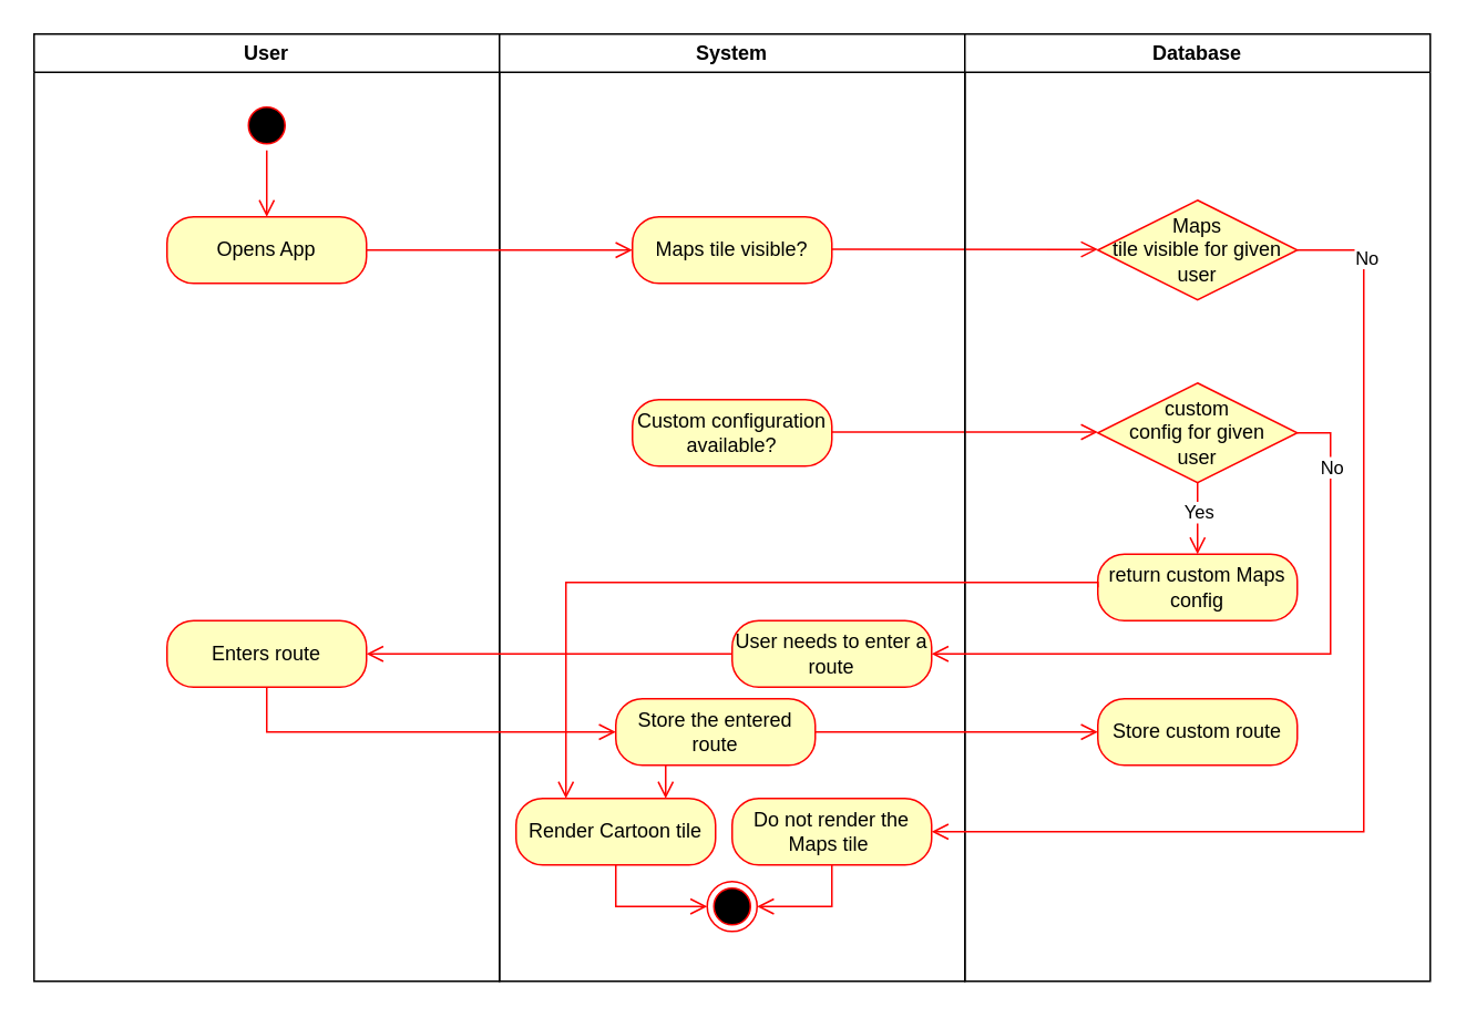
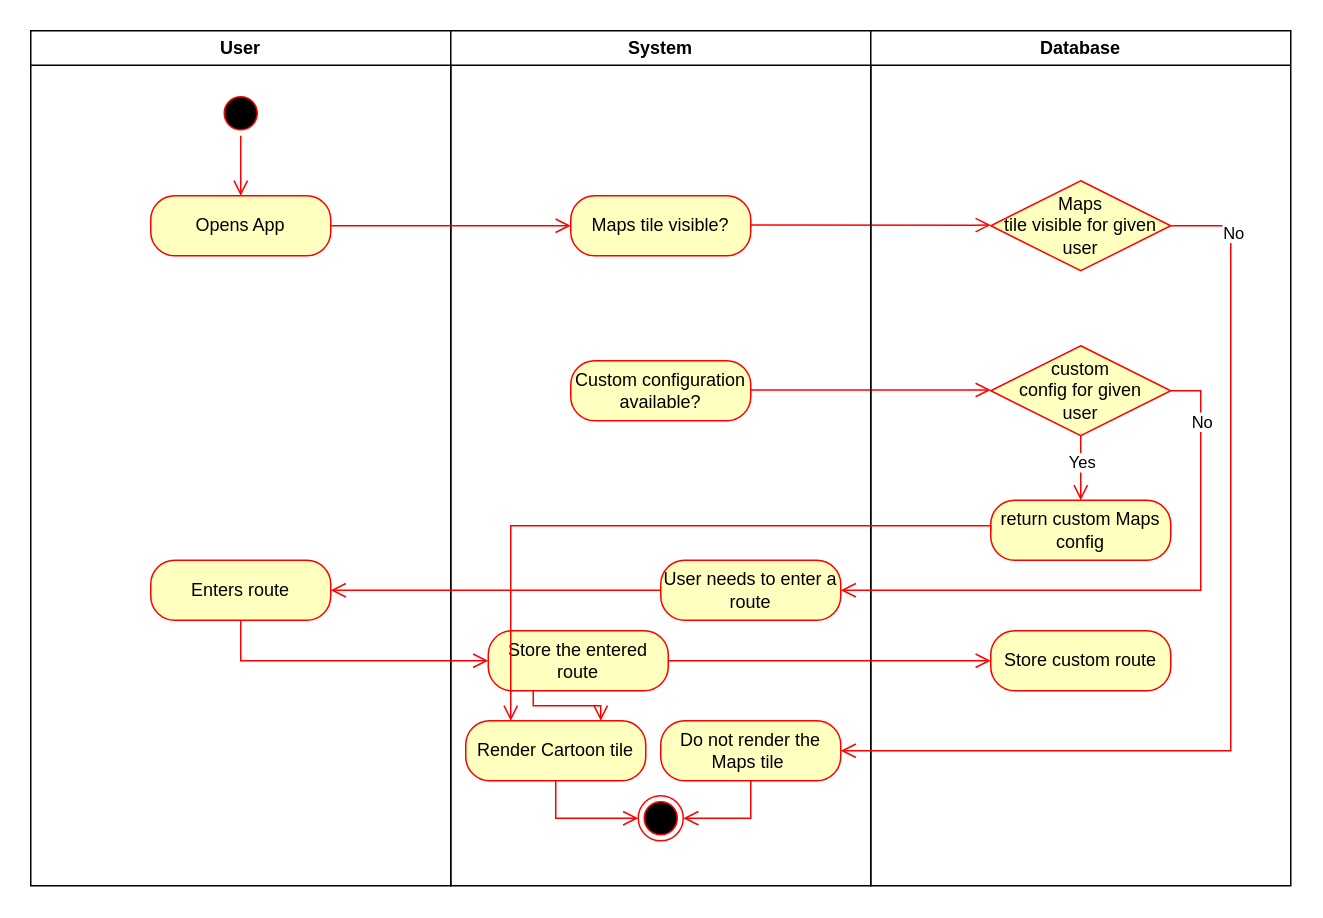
  <mxCell id="0" />
  <mxCell id="1" parent="0" />
  <mxCell id="2" value="User" style="swimlane;whiteSpace=wrap" vertex="1" parent="1"><mxGeometry x="20" y="20" width="280" height="570" as="geometry" /></mxCell>
  <mxCell id="3" value="" style="ellipse;shape=startState;fillColor=#000000;strokeColor=#ff0000;" vertex="1" parent="2"><mxGeometry x="125" y="40" width="30" height="30" as="geometry" /></mxCell>
  <mxCell id="4" value="" style="edgeStyle=elbowEdgeStyle;elbow=horizontal;verticalAlign=bottom;endArrow=open;endSize=8;strokeColor=#FF0000;endFill=1;rounded=0" edge="1" parent="2" source="3"><mxGeometry x="125" y="40" as="geometry"><mxPoint x="140" y="110" as="targetPoint" /></mxGeometry></mxCell>
  <mxCell id="5" value="Opens App" style="rounded=1;whiteSpace=wrap;html=1;arcSize=40;fontColor=#000000;fillColor=#ffffc0;strokeColor=#ff0000;" vertex="1" parent="2"><mxGeometry x="80" y="110" width="120" height="40" as="geometry" /></mxCell>
  <mxCell id="6" value="Enters route" style="rounded=1;whiteSpace=wrap;html=1;arcSize=40;fontColor=#000000;fillColor=#ffffc0;strokeColor=#ff0000;" vertex="1" parent="2"><mxGeometry x="80" y="353" width="120" height="40" as="geometry" /></mxCell>
  <mxCell id="7" value="System" style="swimlane;whiteSpace=wrap" vertex="1" parent="1"><mxGeometry x="300" y="20" width="280" height="570" as="geometry" /></mxCell>
  <mxCell id="8" value="" style="ellipse;shape=endState;fillColor=#000000;strokeColor=#ff0000" vertex="1" parent="7"><mxGeometry x="125" y="510" width="30" height="30" as="geometry" /></mxCell>
  <mxCell id="9" value="Maps tile visible?" style="rounded=1;whiteSpace=wrap;html=1;arcSize=40;fontColor=#000000;fillColor=#ffffc0;strokeColor=#ff0000;" vertex="1" parent="7"><mxGeometry x="80" y="110" width="120" height="40" as="geometry" /></mxCell>
  <mxCell id="10" value="" style="edgeStyle=orthogonalEdgeStyle;html=1;align=left;verticalAlign=top;endArrow=open;endSize=8;strokeColor=#ff0000;rounded=0;exitX=1;exitY=0.5;exitDx=0;exitDy=0;entryX=0;entryY=0.5;entryDx=0;entryDy=0;" edge="1" parent="7"><mxGeometry x="-0.75" y="-20" relative="1" as="geometry"><mxPoint x="360" y="129.58" as="targetPoint" /><mxPoint x="200" y="129.58" as="sourcePoint" /><Array as="points"><mxPoint x="350" y="129.58" /><mxPoint x="350" y="129.58" /></Array><mxPoint as="offset" /></mxGeometry></mxCell>
  <mxCell id="11" value="Custom configuration available?" style="rounded=1;whiteSpace=wrap;html=1;arcSize=40;fontColor=#000000;fillColor=#ffffc0;strokeColor=#ff0000;" vertex="1" parent="7"><mxGeometry x="80" y="220" width="120" height="40" as="geometry" /></mxCell>
  <mxCell id="12" value="Do not render the Maps tile&amp;nbsp;&lt;span style=&quot;color: rgba(0 , 0 , 0 , 0) ; font-family: monospace ; font-size: 0px&quot;&gt;%3CmxGraphModel%3E%3Croot%3E%3CmxCell%20id%3D%220%22%2F%3E%3CmxCell%20id%3D%221%22%20parent%3D%220%22%2F%3E%3CmxCell%20id%3D%222%22%20value%3D%22Call%20NASA%20API%22%20style%3D%22rounded%3D1%3BwhiteSpace%3Dwrap%3Bhtml%3D1%3BarcSize%3D40%3BfontColor%3D%23000000%3BfillColor%3D%23ffffc0%3BstrokeColor%3D%23ff0000%3B%22%20vertex%3D%221%22%20parent%3D%221%22%3E%3CmxGeometry%20x%3D%22490%22%20y%3D%22280%22%20width%3D%22120%22%20height%3D%2240%22%20as%3D%22geometry%22%2F%3E%3C%2FmxCell%3E%3C%2Froot%3E%3C%2FmxGraphModel%3E t&lt;/span&gt;" style="rounded=1;whiteSpace=wrap;html=1;arcSize=40;fontColor=#000000;fillColor=#ffffc0;strokeColor=#ff0000;" vertex="1" parent="7"><mxGeometry x="140" y="460" width="120" height="40" as="geometry" /></mxCell>
  <mxCell id="13" value="" style="edgeStyle=orthogonalEdgeStyle;html=1;align=left;verticalAlign=top;endArrow=open;endSize=8;strokeColor=#ff0000;rounded=0;exitX=0.5;exitY=1;exitDx=0;exitDy=0;entryX=1;entryY=0.5;entryDx=0;entryDy=0;" edge="1" parent="7" source="12" target="8"><mxGeometry x="-0.75" y="-20" relative="1" as="geometry"><mxPoint x="360" y="490" as="targetPoint" /><mxPoint x="200" y="490" as="sourcePoint" /><Array as="points"><mxPoint x="200" y="525" /></Array><mxPoint as="offset" /></mxGeometry></mxCell>
  <mxCell id="14" value="Render Cartoon tile" style="rounded=1;whiteSpace=wrap;html=1;arcSize=40;fontColor=#000000;fillColor=#ffffc0;strokeColor=#ff0000;" vertex="1" parent="7"><mxGeometry x="10" y="460" width="120" height="40" as="geometry" /></mxCell>
  <mxCell id="15" value="" style="edgeStyle=orthogonalEdgeStyle;html=1;align=left;verticalAlign=top;endArrow=open;endSize=8;strokeColor=#ff0000;rounded=0;exitX=0.5;exitY=1;exitDx=0;exitDy=0;entryX=0;entryY=0.5;entryDx=0;entryDy=0;" edge="1" parent="7" source="14" target="8"><mxGeometry x="-0.75" y="-20" relative="1" as="geometry"><mxPoint x="80" y="490" as="targetPoint" /><mxPoint x="-80" y="490" as="sourcePoint" /><Array as="points"><mxPoint x="70" y="525" /></Array><mxPoint as="offset" /></mxGeometry></mxCell>
  <mxCell id="16" value="" style="edgeStyle=orthogonalEdgeStyle;html=1;align=left;verticalAlign=top;endArrow=open;endSize=8;strokeColor=#ff0000;rounded=0;exitX=1;exitY=0.5;exitDx=0;exitDy=0;entryX=0;entryY=0.5;entryDx=0;entryDy=0;" edge="1" parent="7"><mxGeometry x="-0.75" y="-20" relative="1" as="geometry"><mxPoint x="360" y="239.5" as="targetPoint" /><mxPoint x="200" y="239.5" as="sourcePoint" /><Array as="points"><mxPoint x="350" y="239.5" /><mxPoint x="350" y="239.5" /></Array><mxPoint as="offset" /></mxGeometry></mxCell>
  <mxCell id="17" value="User needs to enter a route" style="rounded=1;whiteSpace=wrap;html=1;arcSize=40;fontColor=#000000;fillColor=#ffffc0;strokeColor=#ff0000;" vertex="1" parent="7"><mxGeometry x="140" y="353" width="120" height="40" as="geometry" /></mxCell>
- <mxCell id="18" value="Store the entered route" style="rounded=1;whiteSpace=wrap;html=1;arcSize=40;fontColor=#000000;fillColor=#ffffc0;strokeColor=#ff0000;" vertex="1" parent="7"><mxGeometry x="70" y="400" width="120" height="40" as="geometry" /></mxCell>
+ <mxCell id="18" value="Store the entered route" style="rounded=1;whiteSpace=wrap;html=1;arcSize=40;fontColor=#000000;fillColor=#ffffc0;strokeColor=#ff0000;" vertex="1" parent="7"><mxGeometry x="25" y="400" width="120" height="40" as="geometry" /></mxCell>
  <mxCell id="19" value="" style="edgeStyle=orthogonalEdgeStyle;html=1;align=left;verticalAlign=top;endArrow=open;endSize=8;strokeColor=#ff0000;rounded=0;exitX=0.25;exitY=1;exitDx=0;exitDy=0;entryX=0.75;entryY=0;entryDx=0;entryDy=0;" edge="1" parent="7" source="18" target="14"><mxGeometry x="-0.75" y="-20" relative="1" as="geometry"><mxPoint x="90" y="140" as="targetPoint" /><mxPoint x="-70" y="140" as="sourcePoint" /><Array as="points" /><mxPoint as="offset" /></mxGeometry></mxCell>
  <mxCell id="20" value="Database" style="swimlane;whiteSpace=wrap;startSize=23;" vertex="1" parent="1"><mxGeometry x="580" y="20" width="280" height="570" as="geometry" /></mxCell>
  <mxCell id="21" value="Maps&lt;br&gt;tile visible for given user" style="rhombus;whiteSpace=wrap;html=1;fillColor=#ffffc0;strokeColor=#ff0000;" vertex="1" parent="20"><mxGeometry x="80" y="100" width="120" height="60" as="geometry" /></mxCell>
  <mxCell id="22" value="custom&lt;br&gt;config for given&lt;br&gt;user" style="rhombus;whiteSpace=wrap;html=1;fillColor=#ffffc0;strokeColor=#ff0000;" vertex="1" parent="20"><mxGeometry x="80" y="210" width="120" height="60" as="geometry" /></mxCell>
  <mxCell id="23" value="return custom Maps config" style="rounded=1;whiteSpace=wrap;html=1;arcSize=40;fontColor=#000000;fillColor=#ffffc0;strokeColor=#ff0000;" vertex="1" parent="20"><mxGeometry x="80" y="313" width="120" height="40" as="geometry" /></mxCell>
  <mxCell id="24" value="" style="edgeStyle=orthogonalEdgeStyle;html=1;align=left;verticalAlign=top;endArrow=open;endSize=8;strokeColor=#ff0000;rounded=0;exitX=0.5;exitY=1;exitDx=0;exitDy=0;entryX=0.5;entryY=0;entryDx=0;entryDy=0;" edge="1" parent="20" source="22" target="23"><mxGeometry x="-0.75" y="-20" relative="1" as="geometry"><mxPoint x="160" y="290" as="targetPoint" /><mxPoint y="290" as="sourcePoint" /><Array as="points" /><mxPoint as="offset" /></mxGeometry></mxCell>
  <mxCell id="25" value="Yes" style="edgeLabel;html=1;align=center;verticalAlign=middle;resizable=0;points=[];" vertex="1" connectable="0" parent="24"><mxGeometry x="-0.227" relative="1" as="geometry"><mxPoint as="offset" /></mxGeometry></mxCell>
  <mxCell id="26" value="Store custom route" style="rounded=1;whiteSpace=wrap;html=1;arcSize=40;fontColor=#000000;fillColor=#ffffc0;strokeColor=#ff0000;" vertex="1" parent="20"><mxGeometry x="80" y="400" width="120" height="40" as="geometry" /></mxCell>
  <mxCell id="27" value="" style="edgeStyle=orthogonalEdgeStyle;html=1;align=left;verticalAlign=top;endArrow=open;endSize=8;strokeColor=#ff0000;rounded=0;exitX=1;exitY=0.5;exitDx=0;exitDy=0;entryX=0;entryY=0.5;entryDx=0;entryDy=0;" edge="1" parent="1" source="5" target="9"><mxGeometry x="-0.75" y="-20" relative="1" as="geometry"><mxPoint x="660" y="320" as="targetPoint" /><mxPoint x="700" y="200" as="sourcePoint" /><Array as="points"><mxPoint x="370" y="150" /><mxPoint x="370" y="150" /></Array><mxPoint as="offset" /></mxGeometry></mxCell>
  <mxCell id="28" value="" style="edgeStyle=orthogonalEdgeStyle;html=1;align=left;verticalAlign=top;endArrow=open;endSize=8;strokeColor=#ff0000;rounded=0;exitX=1;exitY=0.5;exitDx=0;exitDy=0;entryX=1;entryY=0.5;entryDx=0;entryDy=0;" edge="1" parent="1" target="12"><mxGeometry x="-0.75" y="-20" relative="1" as="geometry"><mxPoint x="940" y="150" as="targetPoint" /><mxPoint x="780" y="150" as="sourcePoint" /><Array as="points"><mxPoint x="820" y="150" /><mxPoint x="820" y="500" /></Array><mxPoint as="offset" /></mxGeometry></mxCell>
  <mxCell id="29" value="No" style="edgeLabel;html=1;align=center;verticalAlign=middle;resizable=0;points=[];" vertex="1" connectable="0" parent="28"><mxGeometry x="-0.864" y="1" relative="1" as="geometry"><mxPoint as="offset" /></mxGeometry></mxCell>
  <mxCell id="30" value="" style="edgeStyle=orthogonalEdgeStyle;html=1;align=left;verticalAlign=top;endArrow=open;endSize=8;strokeColor=#ff0000;rounded=0;exitX=1;exitY=0.5;exitDx=0;exitDy=0;entryX=1;entryY=0.5;entryDx=0;entryDy=0;" edge="1" parent="1" target="17"><mxGeometry x="-0.75" y="-20" relative="1" as="geometry"><mxPoint x="800" y="400" as="targetPoint" /><mxPoint x="780" y="260" as="sourcePoint" /><Array as="points"><mxPoint x="800" y="260" /><mxPoint x="800" y="393" /></Array><mxPoint as="offset" /></mxGeometry></mxCell>
  <mxCell id="31" value="No" style="edgeLabel;html=1;align=center;verticalAlign=middle;resizable=0;points=[];" vertex="1" connectable="0" parent="30"><mxGeometry x="-0.796" relative="1" as="geometry"><mxPoint as="offset" /></mxGeometry></mxCell>
  <mxCell id="32" value="" style="edgeStyle=orthogonalEdgeStyle;html=1;align=left;verticalAlign=top;endArrow=open;endSize=8;strokeColor=#ff0000;rounded=0;exitX=0;exitY=0.5;exitDx=0;exitDy=0;entryX=0.25;entryY=0;entryDx=0;entryDy=0;" edge="1" parent="1" source="23" target="14"><mxGeometry x="-0.75" y="-20" relative="1" as="geometry"><mxPoint x="760" y="430" as="targetPoint" /><mxPoint x="600" y="430" as="sourcePoint" /><Array as="points"><mxPoint x="660" y="350" /><mxPoint x="340" y="350" /></Array><mxPoint as="offset" /></mxGeometry></mxCell>
  <mxCell id="33" value="" style="edgeStyle=orthogonalEdgeStyle;html=1;align=left;verticalAlign=top;endArrow=open;endSize=8;strokeColor=#ff0000;rounded=0;exitX=0;exitY=0.5;exitDx=0;exitDy=0;entryX=1;entryY=0.5;entryDx=0;entryDy=0;" edge="1" parent="1" source="17" target="6"><mxGeometry x="-0.75" y="-20" relative="1" as="geometry"><mxPoint x="230" y="400" as="targetPoint" /><mxPoint x="500" y="304.66" as="sourcePoint" /><Array as="points"><mxPoint x="280" y="393" /><mxPoint x="280" y="393" /></Array><mxPoint as="offset" /></mxGeometry></mxCell>
  <mxCell id="34" value="" style="edgeStyle=orthogonalEdgeStyle;html=1;align=left;verticalAlign=top;endArrow=open;endSize=8;strokeColor=#ff0000;rounded=0;exitX=0.5;exitY=1;exitDx=0;exitDy=0;entryX=0;entryY=0.5;entryDx=0;entryDy=0;" edge="1" parent="1" source="6" target="18"><mxGeometry x="-0.75" y="-20" relative="1" as="geometry"><mxPoint x="305" y="450" as="targetPoint" /><mxPoint x="145" y="450" as="sourcePoint" /><Array as="points"><mxPoint x="160" y="440" /></Array><mxPoint as="offset" /></mxGeometry></mxCell>
  <mxCell id="35" value="" style="edgeStyle=orthogonalEdgeStyle;html=1;align=left;verticalAlign=top;endArrow=open;endSize=8;strokeColor=#ff0000;rounded=0;exitX=1;exitY=0.5;exitDx=0;exitDy=0;entryX=0;entryY=0.5;entryDx=0;entryDy=0;" edge="1" parent="1" source="18" target="26"><mxGeometry x="-0.75" y="-20" relative="1" as="geometry"><mxPoint x="660" y="439.58" as="targetPoint" /><mxPoint x="500" y="439.58" as="sourcePoint" /><Array as="points" /><mxPoint as="offset" /></mxGeometry></mxCell>
